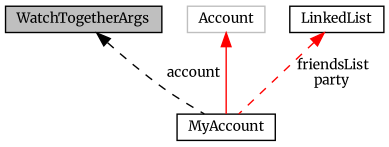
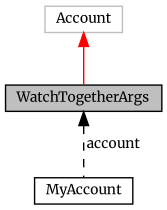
  digraph {
    fontname=Merriweather
    node [color=black fillcolor=white fontname=Merriweather fontsize=10 shape=record style=filled]
    edge [color=red dir=back fontname=Merriweather fontsize=10 labelfontname=Helvetica labelfontsize=10 style=dashed]
    n1 [fillcolor=grey75 fontcolor=black height=0.2 label=WatchTogetherArgs width=0.4]
    n2 [height=0.2 label=MyAccount width=0.4]
    n3 [color=grey75 height=0.2 label=Account width=0.4]
-   n4 [height=0.2 label=LinkedList width=0.4]
    n1 -> n2 [color=black label=" account"]
-   n3 -> n2 [style=solid]
-   n4 -> n2 [label=" friendsList\nparty"]
+   n3 -> n1 [style=solid]
  }
